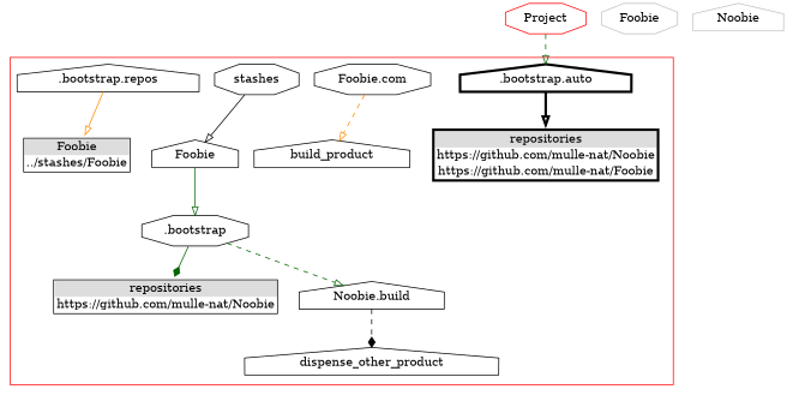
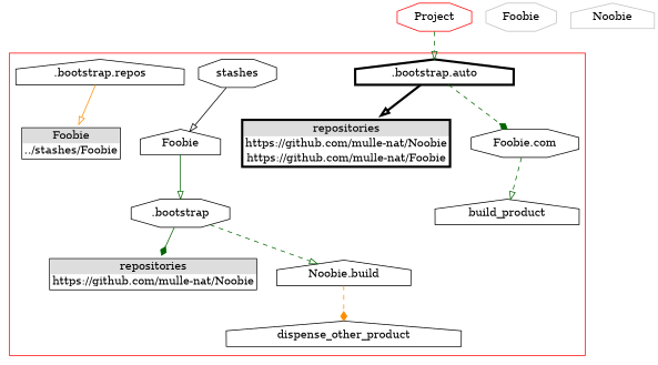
  digraph {
    compound=true
    node [shape=house]
    edge [arrowhead=onormal color=darkgreen style=solid]
    n1 [label=".bootstrap.auto" penwidth=3]
    n2 [label=< <TABLE BORDER="3" CELLBORDER="0" CELLSPACING="0"> <TR><TD bgcolor="#DDDDDD">repositories</TD></TR> <TR><TD PORT="f0">https://github.com/mulle-nat/Noobie</TD></TR> <TR><TD PORT="f0">https://github.com/mulle-nat/Foobie</TD></TR> </TABLE>> shape=none]
    n3 [label="Foobie.com" shape=octagon]
    n4 [label=Foobie]
    stashes [shape=octagon]
    n6 [label=".bootstrap" shape=octagon]
    n7 [label=< <TABLE BORDER="1" CELLBORDER="0" CELLSPACING="0"> <TR><TD bgcolor="#DDDDDD">repositories</TD></TR> <TR><TD PORT="f0">https://github.com/mulle-nat/Noobie</TD></TR> </TABLE>> shape=none]
    n8 [label="Noobie.build"]
    n9 [label=build_product]
    n10 [label=< <TABLE BORDER="1" CELLBORDER="0" CELLSPACING="0"> <TR><TD bgcolor="#DDDDDD">Foobie</TD></TR> <TR><TD PORT="f2">../stashes/Foobie</TD></TR> </TABLE>> shape=none]
    ".bootstrap.repos"
    n12 [label=dispense_other_product]
    n13 [color=red label=Project shape=octagon]
    n14 [color=gray label=Foobie shape=octagon]
    n15 [color=gray label=Noobie]
    subgraph cluster_1 {
      color=red
      n1
      n2
      n3
      n4
      stashes
      n6
      n7
      n8
      n9
      n10
      ".bootstrap.repos"
      n12
    }
    n1 -> n2 [color=black penwidth=3]
-   n3 -> n9 [color=darkorange style=dashed]
+   n1 -> n3 [arrowhead=diamond style=dashed]
+   n3 -> n9 [style=dashed]
    n4 -> n6
    stashes -> n4 [color=black]
    n6 -> n7 [arrowhead=diamond]
    n6 -> n8 [style=dashed]
-   n8 -> n12 [arrowhead=diamond color=black style=dashed]
+   n8 -> n12 [arrowhead=diamond color=darkorange style=dashed]
    ".bootstrap.repos" -> n10 [color=darkorange]
    n13 -> n1 [style=dashed]
  }
